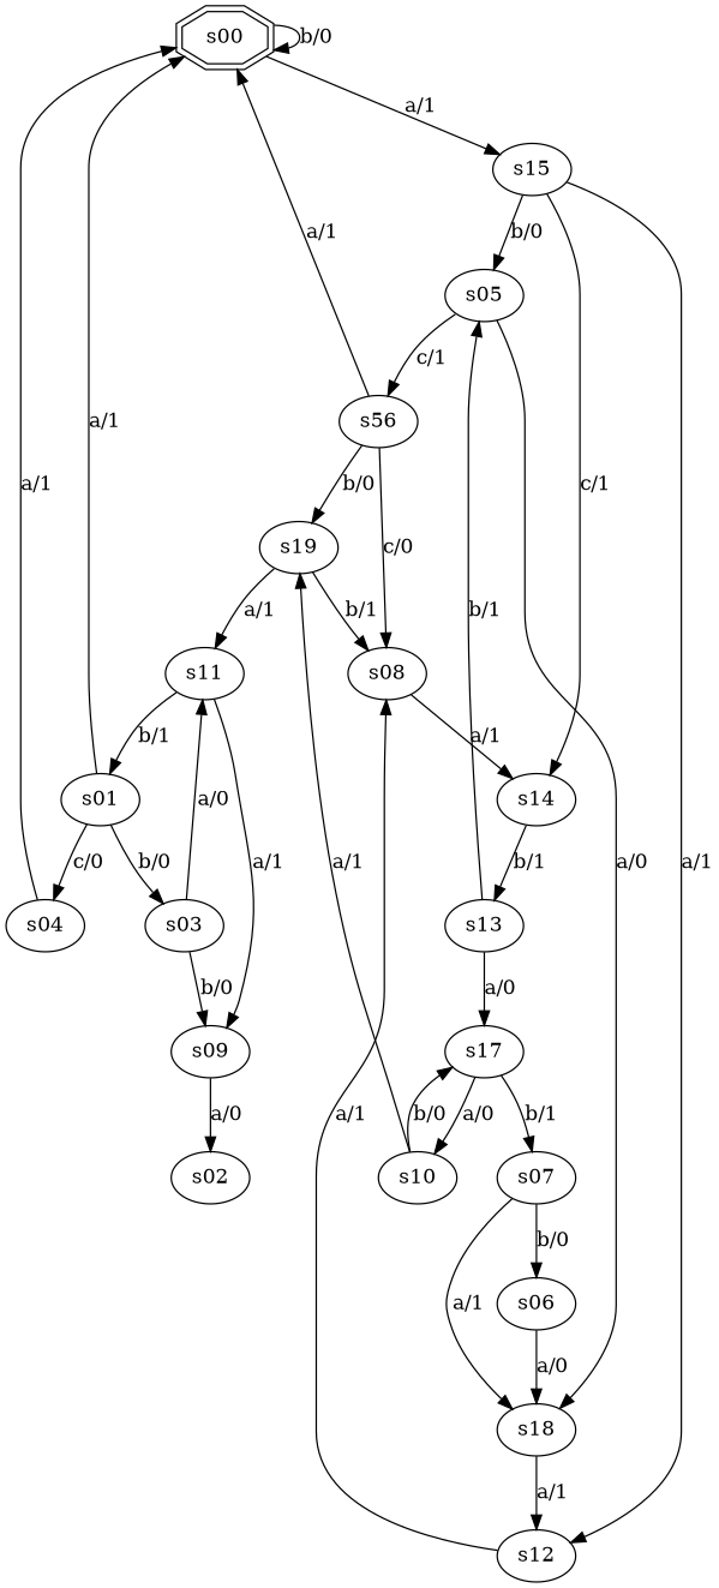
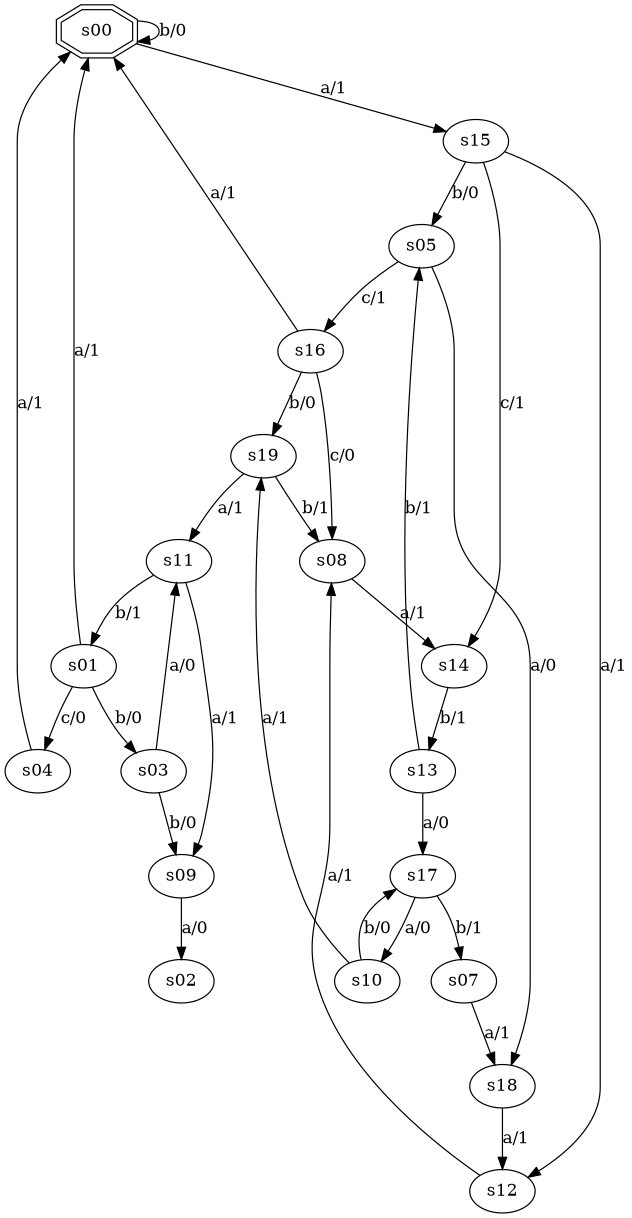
  digraph {
    s00 [shape=doubleoctagon]
    s15
    s05
    s14
    s12
-   s16 [label=s56]
+   s16
    s08
    s19
    s18
    s13
    s11
    s01
    s03
    s04
    s09
    s02
-   s06
    s07
    s17
    s10
    s00 -> s00 [label="b/0"]
    s00 -> s15 [label="a/1"]
    s15 -> s05 [label="b/0"]
    s15 -> s14 [label="c/1"]
    s15 -> s12 [label="a/1"]
    s05 -> s16 [label="c/1"]
    s05 -> s18 [label="a/0"]
    s14 -> s13 [label="b/1"]
    s12 -> s08 [label="a/1"]
    s16 -> s00 [label="a/1"]
    s16 -> s08 [label="c/0"]
    s16 -> s19 [label="b/0"]
    s08 -> s14 [label="a/1"]
    s19 -> s08 [label="b/1"]
    s19 -> s11 [label="a/1"]
    s18 -> s12 [label="a/1"]
    s13 -> s05 [label="b/1"]
    s13 -> s17 [label="a/0"]
    s11 -> s01 [label="b/1"]
    s11 -> s09 [label="a/1"]
    s01 -> s00 [label="a/1"]
    s01 -> s03 [label="b/0"]
    s01 -> s04 [label="c/0"]
    s03 -> s11 [label="a/0"]
    s03 -> s09 [label="b/0"]
    s04 -> s00 [label="a/1"]
    s09 -> s02 [label="a/0"]
-   s06 -> s18 [label="a/0"]
    s07 -> s18 [label="a/1"]
-   s07 -> s06 [label="b/0"]
    s17 -> s07 [label="b/1"]
    s17 -> s10 [label="a/0"]
    s10 -> s19 [label="a/1"]
    s10 -> s17 [label="b/0"]
  }
